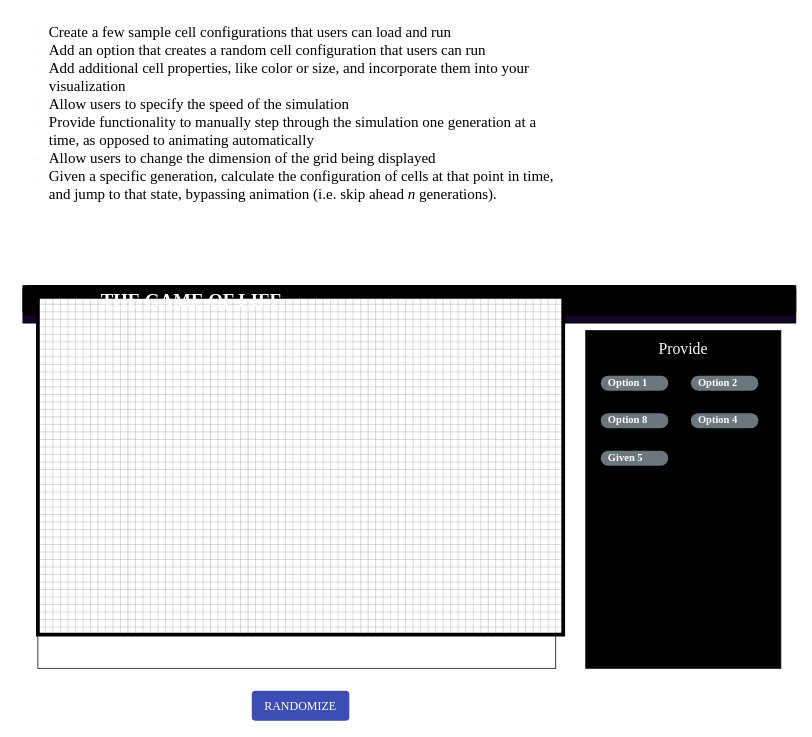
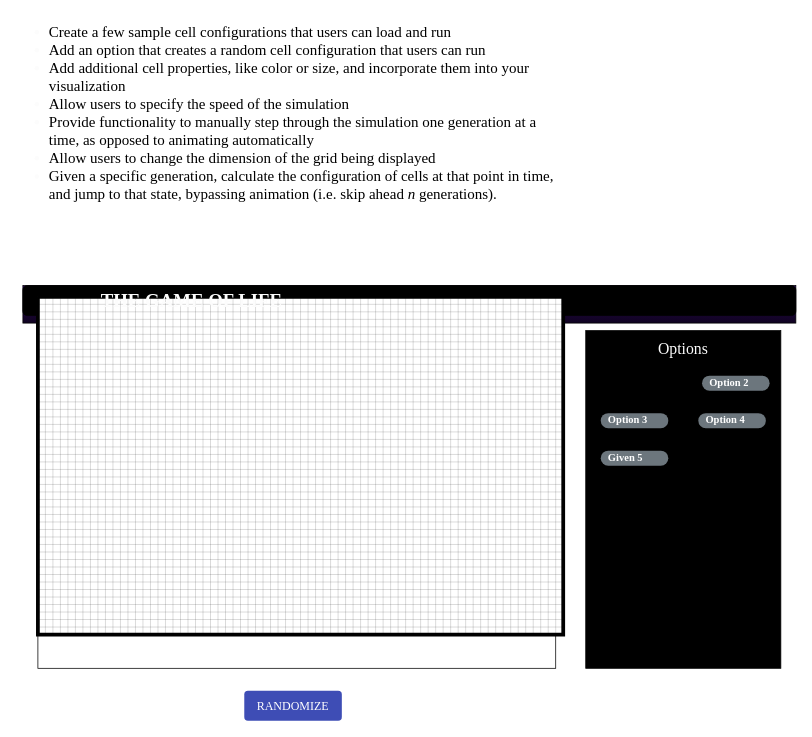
  <mxCell id="0" style=";html=1;" />
  <mxCell id="1" style=";html=1;" parent="0" />
  <mxCell id="2" value="" style="rounded=0;whiteSpace=wrap;html=1;labelBackgroundColor=none;fillColor=#2E0861;gradientColor=#100321;" parent="1" vertex="1"><mxGeometry x="30" y="380" width="1030" height="50" as="geometry" /></mxCell>
  <mxCell id="3" value="" style="rounded=1;whiteSpace=wrap;html=1;fillColor=#000000;" vertex="1" parent="1"><mxGeometry x="30" y="380" width="1030" height="40" as="geometry" /></mxCell>
  <mxCell id="4" value="" style="rounded=0;whiteSpace=wrap;html=1;" parent="1" vertex="1"><mxGeometry x="50" y="440" width="690" height="450" as="geometry" /></mxCell>
  <mxCell id="5" value="" style="rounded=0;whiteSpace=wrap;html=1;labelBackgroundColor=#2E0861;labelBorderColor=none;fillColor=#000000;" parent="1" vertex="1"><mxGeometry x="780" y="440" width="260" height="450" as="geometry" /></mxCell>
- <mxCell id="6" value="&lt;font style=&quot;font-size: 21px&quot;&gt;Provide&lt;/font&gt;" style="text;html=1;strokeColor=none;fillColor=none;align=center;verticalAlign=middle;whiteSpace=wrap;rounded=0;fontColor=#FCFCFC;fontFamily=Russo One;FType=g;" parent="1" vertex="1"><mxGeometry x="875" y="440" width="70" height="50" as="geometry" /></mxCell>
+ <mxCell id="6" value="&lt;font style=&quot;font-size: 21px&quot;&gt;Options&lt;/font&gt;" style="text;html=1;strokeColor=none;fillColor=none;align=center;verticalAlign=middle;whiteSpace=wrap;rounded=0;fontColor=#FCFCFC;fontFamily=Russo One;FType=g;" parent="1" vertex="1"><mxGeometry x="875" y="440" width="70" height="50" as="geometry" /></mxCell>
  <mxCell id="7" value="" style="verticalLabelPosition=bottom;verticalAlign=top;html=1;shape=mxgraph.basic.patternFillRect;fillStyle=grid;step=10;fillStrokeWidth=0.2;fillStrokeColor=#000000;strokeColor=#000000;fillColor=#FFFFFF;labelBackgroundColor=#2E0861;strokeWidth=5;" parent="1" vertex="1"><mxGeometry x="50" y="395" width="700" height="450" as="geometry" /></mxCell>
  <mxCell id="8" value="THE GAME OF LIFE" style="text;html=1;strokeColor=none;align=center;verticalAlign=middle;whiteSpace=wrap;rounded=0;fontColor=#FCFCFC;fontSize=25;fontStyle=1;horizontal=1;fontFamily=Russo One;" parent="1" vertex="1"><mxGeometry x="40" y="390" width="430" height="20" as="geometry" /></mxCell>
  <mxCell id="9" value="&lt;h1 style=&quot;font-size: 20px&quot;&gt;&lt;ul&gt;&lt;li&gt;&lt;font color=&quot;#000000&quot; style=&quot;font-weight: normal&quot;&gt;Create a few sample cell configurations that users can load and run&lt;/font&gt;&lt;/li&gt;&lt;li&gt;&lt;font color=&quot;#000000&quot; style=&quot;font-weight: normal&quot;&gt;Add an option that creates a random cell configuration that users can run&lt;/font&gt;&lt;/li&gt;&lt;li&gt;&lt;font color=&quot;#000000&quot; style=&quot;font-weight: normal&quot;&gt;Add additional cell properties, like color or size, and incorporate them into your visualization&lt;/font&gt;&lt;/li&gt;&lt;li&gt;&lt;font color=&quot;#000000&quot; style=&quot;font-weight: normal&quot;&gt;Allow users to specify the speed of the simulation&lt;/font&gt;&lt;/li&gt;&lt;li&gt;&lt;font color=&quot;#000000&quot; style=&quot;font-weight: normal&quot;&gt;Provide functionality to manually step through the simulation one generation at a time, as opposed to animating automatically&lt;/font&gt;&lt;/li&gt;&lt;li&gt;&lt;font color=&quot;#000000&quot; style=&quot;font-weight: normal&quot;&gt;Allow users to change the dimension of the grid being displayed&lt;/font&gt;&lt;/li&gt;&lt;li&gt;&lt;font color=&quot;#000000&quot; style=&quot;font-weight: normal&quot;&gt;Given a specific generation, calculate the configuration of cells at that point in time, and jump to that state, bypassing animation (i.e. skip ahead&amp;nbsp;&lt;em style=&quot;box-sizing: border-box&quot;&gt;n&lt;/em&gt;&amp;nbsp;generations).&lt;/font&gt;&lt;/li&gt;&lt;/ul&gt;&lt;/h1&gt;" style="text;html=1;strokeColor=none;fillColor=none;spacing=5;spacingTop=-20;whiteSpace=wrap;overflow=hidden;rounded=0;fontFamily=Georgia;fontSize=25;fontColor=#FCFCFC;" parent="1" vertex="1"><mxGeometry x="20" y="20" width="740" height="303" as="geometry" /></mxCell>
- <mxCell id="10" value="Option 1" style="rounded=1;whiteSpace=wrap;html=1;arcSize=50;strokeColor=none;strokeWidth=1;fillColor=#6C767D;fontColor=#FFFFFF;whiteSpace=wrap;align=left;verticalAlign=middle;spacingLeft=0;fontStyle=1;fontSize=14;spacing=10;labelBackgroundColor=none;fontFamily=Titillium Web;FType=g;" vertex="1" parent="1"><mxGeometry x="800" y="500" width="90" height="20" as="geometry" /></mxCell>
- <mxCell id="11" value="Option 2" style="rounded=1;whiteSpace=wrap;html=1;arcSize=50;strokeColor=none;strokeWidth=1;fillColor=#6C767D;fontColor=#FFFFFF;whiteSpace=wrap;align=left;verticalAlign=middle;spacingLeft=0;fontStyle=1;fontSize=14;spacing=10;labelBackgroundColor=none;fontFamily=Titillium Web;" vertex="1" parent="1"><mxGeometry x="920" y="500" width="90" height="20" as="geometry" /></mxCell>
- <mxCell id="12" value="Option 4" style="rounded=1;whiteSpace=wrap;html=1;arcSize=50;strokeColor=none;strokeWidth=1;fillColor=#6C767D;fontColor=#FFFFFF;whiteSpace=wrap;align=left;verticalAlign=middle;spacingLeft=0;fontStyle=1;fontSize=14;spacing=10;labelBackgroundColor=none;fontFamily=Titillium Web;" vertex="1" parent="1"><mxGeometry x="920" y="550" width="90" height="20" as="geometry" /></mxCell>
- <mxCell id="13" value="Option 8" style="rounded=1;whiteSpace=wrap;html=1;arcSize=50;strokeColor=none;strokeWidth=1;fillColor=#6C767D;fontColor=#FFFFFF;whiteSpace=wrap;align=left;verticalAlign=middle;spacingLeft=0;fontStyle=1;fontSize=14;spacing=10;labelBackgroundColor=none;fontFamily=Titillium Web;" vertex="1" parent="1"><mxGeometry x="800" y="550" width="90" height="20" as="geometry" /></mxCell>
+ <mxCell id="11" value="Option 2" style="rounded=1;whiteSpace=wrap;html=1;arcSize=50;strokeColor=none;strokeWidth=1;fillColor=#6C767D;fontColor=#FFFFFF;whiteSpace=wrap;align=left;verticalAlign=middle;spacingLeft=0;fontStyle=1;fontSize=14;spacing=10;labelBackgroundColor=none;fontFamily=Titillium Web;" vertex="1" parent="1"><mxGeometry x="935" y="500" width="90" height="20" as="geometry" /></mxCell>
+ <mxCell id="12" value="Option 4" style="rounded=1;whiteSpace=wrap;html=1;arcSize=50;strokeColor=none;strokeWidth=1;fillColor=#6C767D;fontColor=#FFFFFF;whiteSpace=wrap;align=left;verticalAlign=middle;spacingLeft=0;fontStyle=1;fontSize=14;spacing=10;labelBackgroundColor=none;fontFamily=Titillium Web;" vertex="1" parent="1"><mxGeometry x="930" y="550" width="90" height="20" as="geometry" /></mxCell>
+ <mxCell id="13" value="Option 3" style="rounded=1;whiteSpace=wrap;html=1;arcSize=50;strokeColor=none;strokeWidth=1;fillColor=#6C767D;fontColor=#FFFFFF;whiteSpace=wrap;align=left;verticalAlign=middle;spacingLeft=0;fontStyle=1;fontSize=14;spacing=10;labelBackgroundColor=none;fontFamily=Titillium Web;" vertex="1" parent="1"><mxGeometry x="800" y="550" width="90" height="20" as="geometry" /></mxCell>
  <mxCell id="14" value="Given 5" style="rounded=1;whiteSpace=wrap;html=1;arcSize=50;strokeColor=none;strokeWidth=1;fillColor=#6C767D;fontColor=#FFFFFF;whiteSpace=wrap;align=left;verticalAlign=middle;spacingLeft=0;fontStyle=1;fontSize=14;spacing=10;labelBackgroundColor=none;fontFamily=Titillium Web;" vertex="1" parent="1"><mxGeometry x="800" y="600" width="90" height="20" as="geometry" /></mxCell>
- <mxCell id="15" value="RANDOMIZE" style="html=1;shadow=0;dashed=0;shape=mxgraph.bootstrap.rrect;rSize=5;strokeColor=none;strokeWidth=1;fontColor=#FFFFFF;whiteSpace=wrap;align=center;verticalAlign=middle;spacingLeft=0;fontStyle=0;fontSize=16;spacing=5;labelBackgroundColor=none;fontFamily=Russo One;fillColor=#3E4DB5;" vertex="1" parent="1"><mxGeometry x="335" y="920" width="130" height="40" as="geometry" /></mxCell>
+ <mxCell id="15" value="RANDOMIZE" style="html=1;shadow=0;dashed=0;shape=mxgraph.bootstrap.rrect;rSize=5;strokeColor=none;strokeWidth=1;fontColor=#FFFFFF;whiteSpace=wrap;align=center;verticalAlign=middle;spacingLeft=0;fontStyle=0;fontSize=16;spacing=5;labelBackgroundColor=none;fontFamily=Russo One;fillColor=#3E4DB5;" vertex="1" parent="1"><mxGeometry x="325" y="920" width="130" height="40" as="geometry" /></mxCell>
